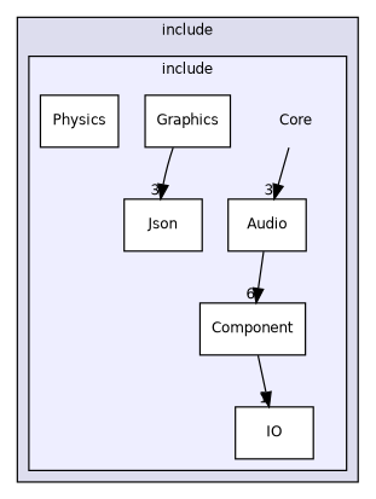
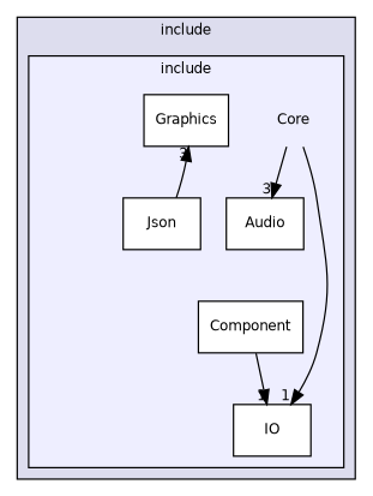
  digraph {
    compound=true
    node [fontname=Helvetica fontsize=10 shape=box color=black fillcolor=white style=filled]
    edge [headlabel=3 labeldistance=1.5 labelfontname=Helvetica labelfontsize=10]
    n1 [label=Core shape=plaintext color="" fillcolor="" style=""]
    n2 [label=Audio]
    n3 [label=Component]
    n4 [label=Graphics]
    n5 [label=IO]
    n6 [label=Json]
-   n7 [label=Physics]
    subgraph cluster_1 {
      bgcolor="#ddddee"
      fontname=Helvetica
      fontsize=10
      label=include
      pencolor=black
      subgraph cluster_2 {
        bgcolor="#eeeeff"
        fontname=Helvetica
        fontsize=10
        label=include
        pencolor=black
        n1
        n2
        n3
        n4
        n5
        n6
-       n7
      }
    }
    n1 -> n2
-   n2 -> n3 [headlabel=6]
+   n1 -> n5 [headlabel=1]
    n3 -> n5 [headlabel=1]
-   n4 -> n6
+   n6 -> n4
  }
